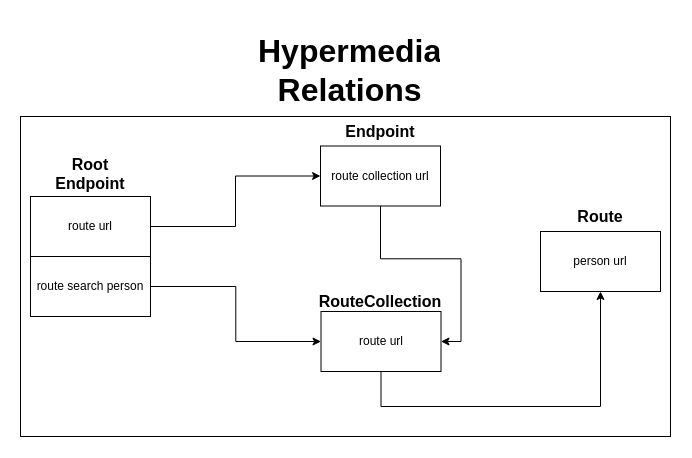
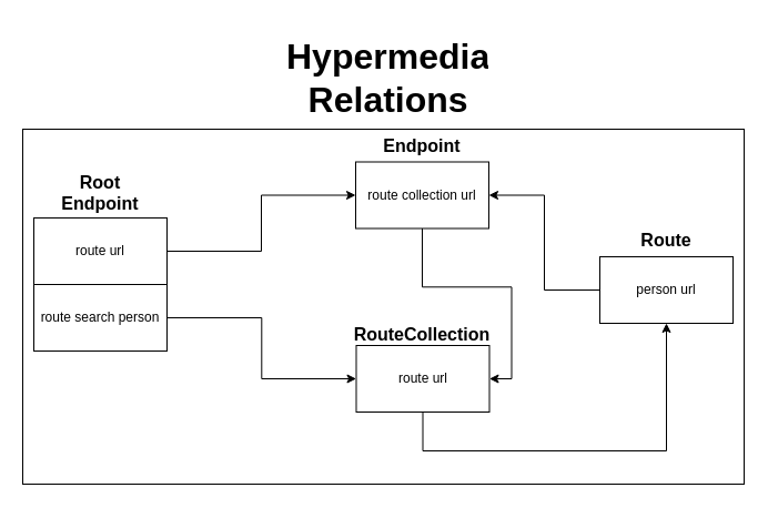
  <mxCell id="0" />
  <mxCell id="1" parent="0" />
  <mxCell id="2" value="" style="rounded=0;whiteSpace=wrap;html=1;fontSize=16;align=center;" vertex="1" parent="1"><mxGeometry x="20" y="116" width="650" height="320" as="geometry" /></mxCell>
  <mxCell id="3" value="" style="group" vertex="1" connectable="0" parent="1"><mxGeometry x="320" y="120.5" width="120" height="85" as="geometry" /></mxCell>
  <mxCell id="4" value="route collection url" style="rounded=0;whiteSpace=wrap;html=1;" vertex="1" parent="3"><mxGeometry y="25" width="120" height="60" as="geometry" /></mxCell>
  <mxCell id="5" value="&lt;h1 style=&quot;font-size: 16px;&quot;&gt;Endpoint&lt;/h1&gt;" style="text;html=1;strokeColor=none;fillColor=none;spacing=5;spacingTop=-20;whiteSpace=wrap;overflow=hidden;rounded=0;align=center;fontSize=16;" vertex="1" parent="3"><mxGeometry x="15" width="90" height="25" as="geometry" /></mxCell>
  <mxCell id="6" value="&lt;h1&gt;Hypermedia Relations&lt;/h1&gt;" style="text;html=1;strokeColor=none;fillColor=none;spacing=5;spacingTop=-20;whiteSpace=wrap;overflow=hidden;rounded=0;fontSize=16;align=center;" vertex="1" parent="1"><mxGeometry x="254" y="20.5" width="190" height="100" as="geometry" /></mxCell>
  <mxCell id="7" value="" style="group" vertex="1" connectable="0" parent="1"><mxGeometry x="30" y="153.5" width="638" height="252.5" as="geometry" /></mxCell>
  <mxCell id="8" value="&lt;h1 style=&quot;font-size: 16px&quot;&gt;Root Endpoint&lt;/h1&gt;" style="text;html=1;strokeColor=none;fillColor=none;spacing=5;spacingTop=-20;whiteSpace=wrap;overflow=hidden;rounded=0;fontSize=16;align=center;" vertex="1" parent="7"><mxGeometry x="15" width="90" height="52" as="geometry" /></mxCell>
  <mxCell id="9" value="route url" style="rounded=0;whiteSpace=wrap;html=1;" vertex="1" parent="7"><mxGeometry x="290.5" y="157.5" width="120" height="60" as="geometry" /></mxCell>
  <mxCell id="10" value="&lt;h1 style=&quot;font-size: 16px&quot;&gt;RouteCollection&lt;/h1&gt;" style="text;html=1;strokeColor=none;fillColor=none;spacing=5;spacingTop=-20;whiteSpace=wrap;overflow=hidden;rounded=0;align=center;fontSize=16;" vertex="1" parent="7"><mxGeometry x="282" y="137.5" width="136" height="30" as="geometry" /></mxCell>
  <mxCell id="11" value="route url" style="rounded=0;whiteSpace=wrap;html=1;" vertex="1" parent="7"><mxGeometry y="42.5" width="120" height="60" as="geometry" /></mxCell>
  <mxCell id="12" style="edgeStyle=orthogonalEdgeStyle;rounded=0;orthogonalLoop=1;jettySize=auto;html=1;entryX=0;entryY=0.5;entryDx=0;entryDy=0;endArrow=classic;endFill=1;fontSize=16;" edge="1" parent="7" source="13" target="9"><mxGeometry relative="1" as="geometry" /></mxCell>
  <mxCell id="13" value="route search person" style="rounded=0;whiteSpace=wrap;html=1;" vertex="1" parent="7"><mxGeometry y="102.5" width="120" height="60" as="geometry" /></mxCell>
  <mxCell id="14" value="person url" style="rounded=0;whiteSpace=wrap;html=1;" vertex="1" parent="7"><mxGeometry x="510" y="77.5" width="120" height="60" as="geometry" /></mxCell>
  <mxCell id="15" style="edgeStyle=orthogonalEdgeStyle;rounded=0;orthogonalLoop=1;jettySize=auto;html=1;entryX=0.5;entryY=1;entryDx=0;entryDy=0;endArrow=classic;endFill=1;fontSize=16;" edge="1" parent="7" source="9" target="14"><mxGeometry relative="1" as="geometry"><Array as="points"><mxPoint x="350" y="252.5" /><mxPoint x="570" y="252.5" /></Array></mxGeometry></mxCell>
  <mxCell id="16" value="&lt;h1 style=&quot;font-size: 16px&quot;&gt;Route&lt;/h1&gt;" style="text;html=1;strokeColor=none;fillColor=none;spacing=5;spacingTop=-20;whiteSpace=wrap;overflow=hidden;rounded=0;align=center;fontSize=16;" vertex="1" parent="7"><mxGeometry x="502" y="52" width="136" height="30" as="geometry" /></mxCell>
  <mxCell id="17" style="edgeStyle=orthogonalEdgeStyle;rounded=0;orthogonalLoop=1;jettySize=auto;html=1;entryX=1;entryY=0.5;entryDx=0;entryDy=0;endArrow=classic;endFill=1;fontSize=16;" edge="1" parent="7" source="4" target="9"><mxGeometry relative="1" as="geometry" /></mxCell>
  <mxCell id="18" style="edgeStyle=orthogonalEdgeStyle;rounded=0;orthogonalLoop=1;jettySize=auto;html=1;entryX=0;entryY=0.5;entryDx=0;entryDy=0;endArrow=classic;endFill=1;fontSize=16;" edge="1" parent="1" source="11" target="4"><mxGeometry relative="1" as="geometry" /></mxCell>
+ <mxCell id="19" style="edgeStyle=orthogonalEdgeStyle;rounded=0;orthogonalLoop=1;jettySize=auto;html=1;entryX=1;entryY=0.5;entryDx=0;entryDy=0;endArrow=classic;endFill=1;fontSize=16;" edge="1" parent="1" source="14" target="4"><mxGeometry relative="1" as="geometry" /></mxCell>
